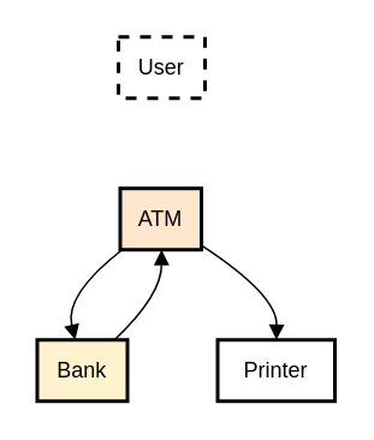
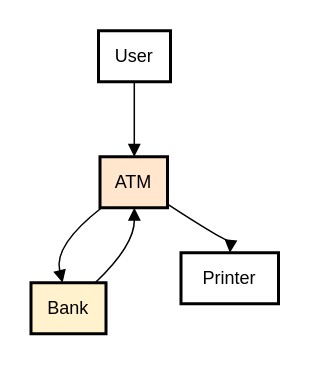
  <mxCell id="0" />
  <mxCell id="1" parent="0" />
- <mxCell id="2" value="User" style="whiteSpace=wrap;strokeWidth=2;dashed=1;" vertex="1" parent="1"><mxGeometry x="65" width="48" height="34" as="geometry" y="20" /></mxCell>
+ <mxCell id="2" value="User" style="whiteSpace=wrap;strokeWidth=2;" vertex="1" parent="1"><mxGeometry x="65" width="48" height="34" as="geometry" y="20" /></mxCell>
  <mxCell id="3" value="ATM" style="whiteSpace=wrap;strokeWidth=2;fillColor=#ffe6cc;" vertex="1" parent="1"><mxGeometry x="66" y="104" width="45" height="34" as="geometry" /></mxCell>
  <mxCell id="4" value="Bank" style="whiteSpace=wrap;strokeWidth=2;fillColor=#fff2cc;" vertex="1" parent="1"><mxGeometry y="188" width="50" height="34" as="geometry" x="20" /></mxCell>
- <mxCell id="5" value="Printer" style="whiteSpace=wrap;strokeWidth=2;" vertex="1" parent="1"><mxGeometry x="120" y="188" width="65" height="34" as="geometry" /></mxCell>
+ <mxCell id="5" value="Printer" style="whiteSpace=wrap;strokeWidth=2;" vertex="1" parent="1"><mxGeometry x="120" y="168" width="65" height="34" as="geometry" /></mxCell>
+ <mxCell id="6" value="" style="curved=1;startArrow=none;endArrow=block;exitX=0.497;exitY=1;entryX=0.508;entryY=0;" edge="1" parent="1" source="2" target="3"><mxGeometry relative="1" as="geometry"><Array as="points" /></mxGeometry></mxCell>
  <mxCell id="7" value="" style="curved=1;startArrow=none;endArrow=block;exitX=0.024;exitY=1;entryX=0.421;entryY=0;" edge="1" parent="1" source="3" target="4"><mxGeometry relative="1" as="geometry"><Array as="points"><mxPoint x="35" y="163" /></Array></mxGeometry></mxCell>
  <mxCell id="8" value="" style="curved=1;startArrow=none;endArrow=block;exitX=0.856;exitY=0;entryX=0.508;entryY=1;" edge="1" parent="1" source="4" target="3"><mxGeometry relative="1" as="geometry"><Array as="points"><mxPoint x="89" y="163" /></Array></mxGeometry></mxCell>
  <mxCell id="9" value="" style="curved=1;startArrow=none;endArrow=block;exitX=1.01;exitY=0.938;entryX=0.501;entryY=0;" edge="1" parent="1" source="3" target="5"><mxGeometry relative="1" as="geometry"><Array as="points"><mxPoint x="153" y="163" /></Array></mxGeometry></mxCell>
